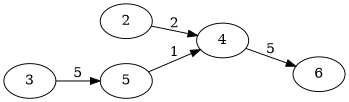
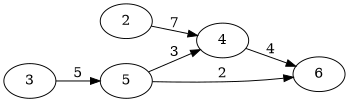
  digraph {
    rankdir=LR
    2
    4
    3
    5
    6
-   2 -> 4 [label=2]
-   4 -> 6 [label=5]
+   2 -> 4 [label=7]
+   4 -> 6 [label=4]
    3 -> 5 [label=5]
-   5 -> 4 [label=1]
+   5 -> 4 [label=3]
+   5 -> 6 [label=2]
  }
